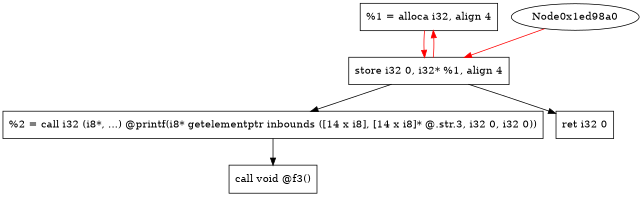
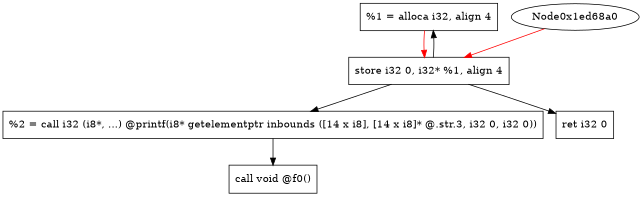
  digraph {
    node [shape=record]
    n1 [label="  %1 = alloca i32, align 4"]
    n2 [label="  store i32 0, i32* %1, align 4"]
    n3 [label="  %2 = call i32 (i8*, ...) @printf(i8* getelementptr inbounds ([14 x i8], [14 x i8]* @.str.3, i32 0, i32 0))"]
    n4 [label="  ret i32 0"]
-   n5 [label="  call void @f3()"]
-   Node0x1ed68a0 [label=Node0x1ed98a0 shape=""]
+   n5 [label="call void @f0()"]
+   Node0x1ed68a0 [shape=""]
    n1 -> n2 [color=red]
-   n2 -> n1 [color=red]
+   n2 -> n1 [color=black]
    n2 -> n3
    n2 -> n4
    n3 -> n5
    Node0x1ed68a0 -> n2 [color=red]
  }
